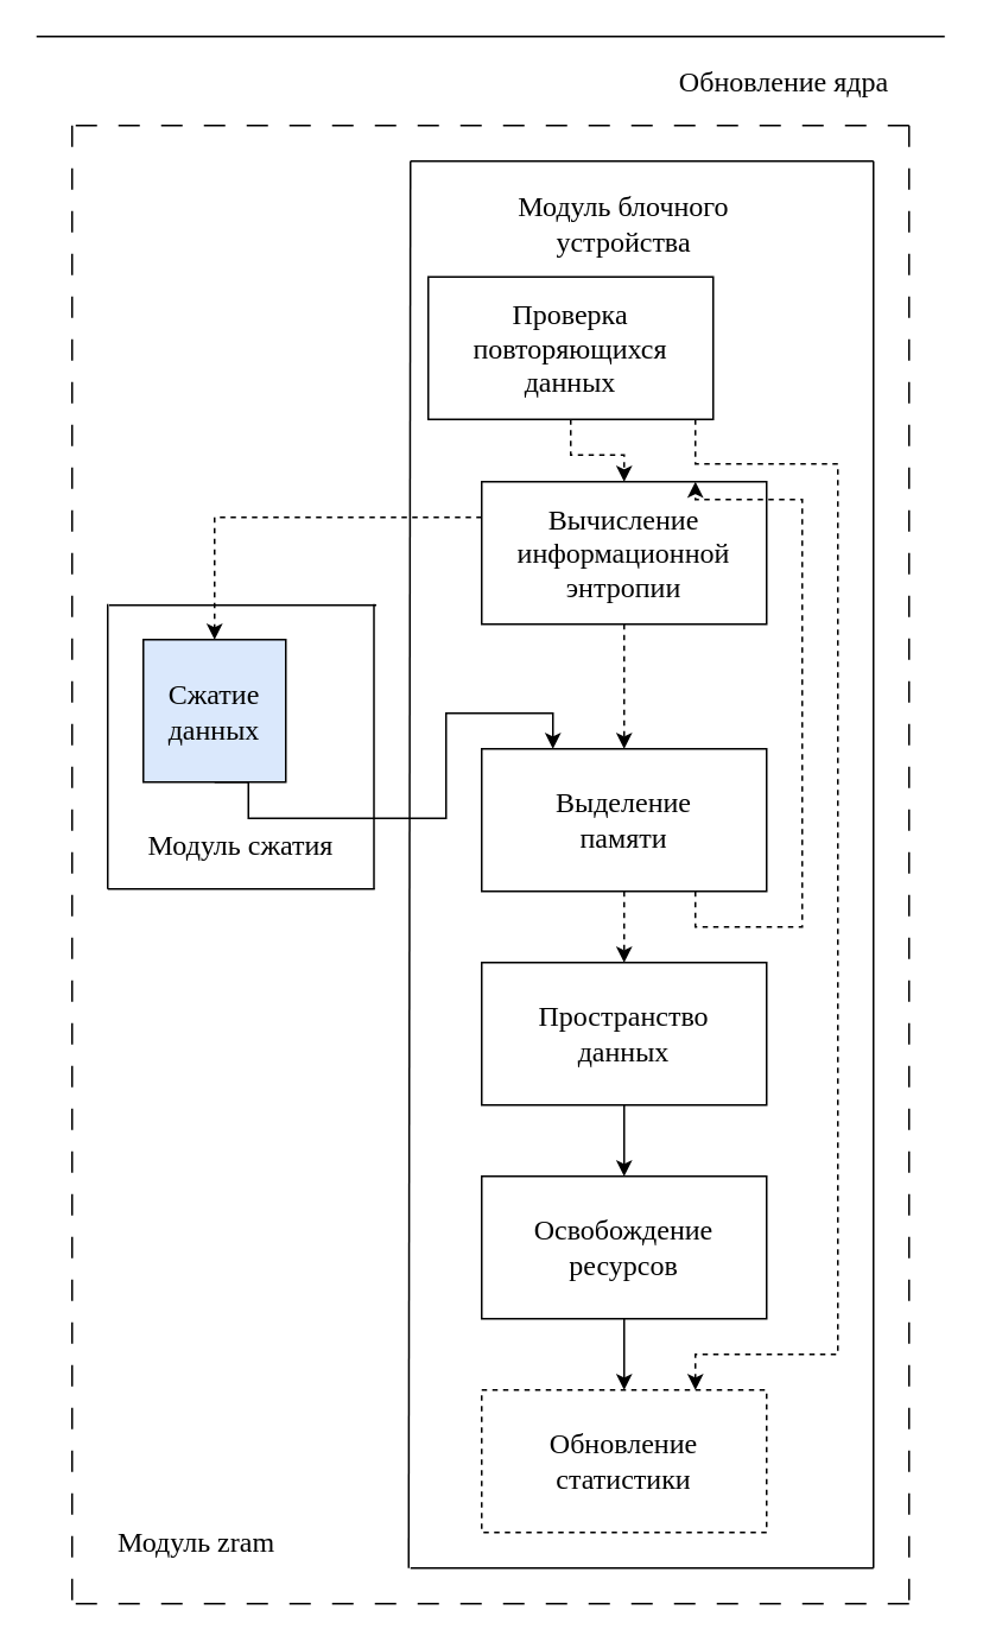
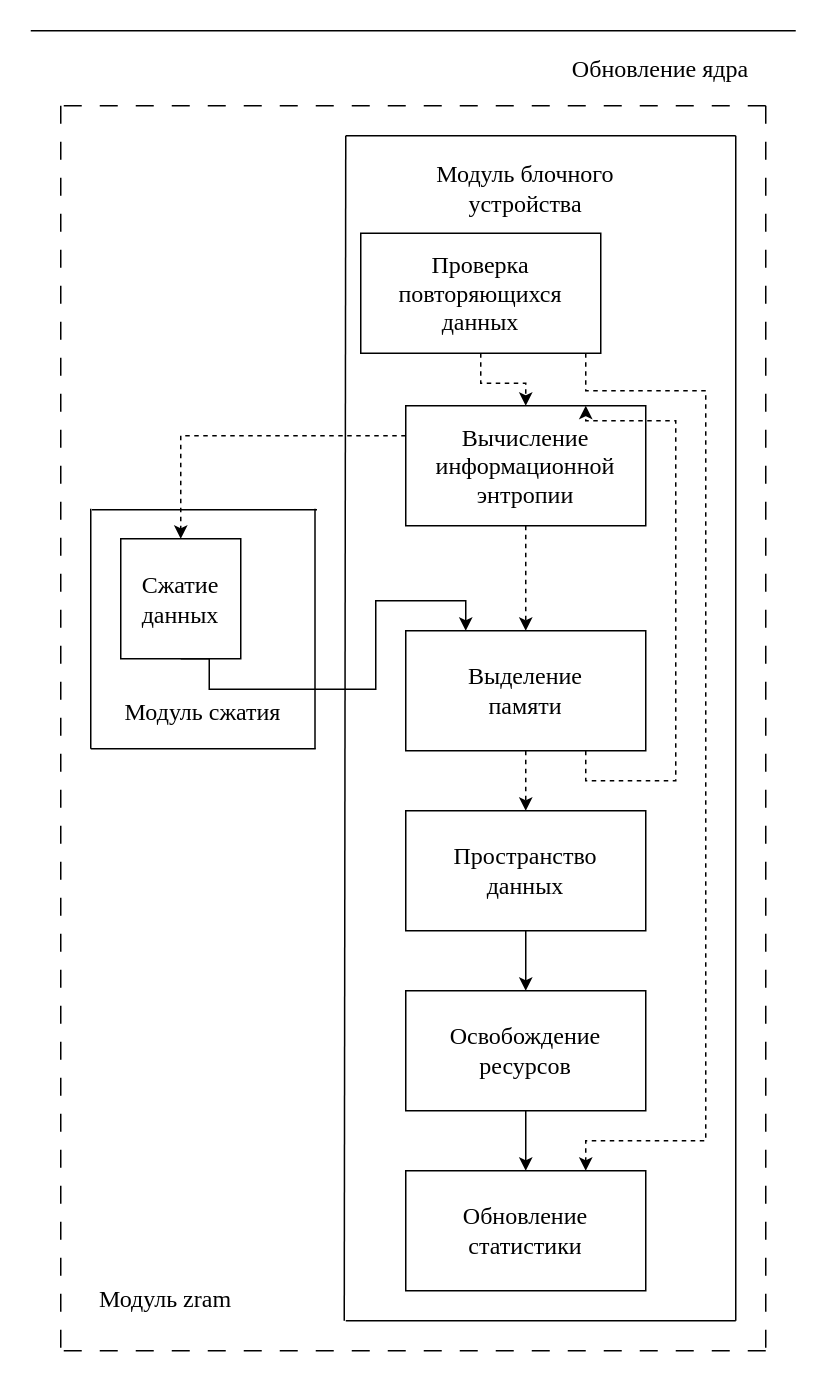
  <mxCell id="0" />
  <mxCell id="1" parent="0" />
  <mxCell id="2" value="Обновление ядра" style="text;html=1;strokeColor=none;fillColor=none;align=center;verticalAlign=middle;whiteSpace=wrap;rounded=0;fontFamily=Times New Roman;fontSize=16;" vertex="1" parent="1"><mxGeometry x="370" y="30" width="140" height="30" as="geometry" /></mxCell>
  <mxCell id="3" value="Модуль zram" style="text;html=1;strokeColor=none;fillColor=none;align=center;verticalAlign=middle;whiteSpace=wrap;rounded=0;fontFamily=Times New Roman;fontSize=16;" vertex="1" parent="1"><mxGeometry x="60" y="850" width="100" height="30" as="geometry" /></mxCell>
  <mxCell id="4" value="" style="endArrow=none;dashed=1;html=1;rounded=0;endSize=6;strokeWidth=1;dashPattern=12 12;" edge="1" parent="1"><mxGeometry width="50" height="50" relative="1" as="geometry"><mxPoint x="40" y="70" as="sourcePoint" /><mxPoint x="40" y="900" as="targetPoint" /></mxGeometry></mxCell>
  <mxCell id="5" value="" style="endArrow=none;dashed=1;html=1;rounded=0;endSize=6;strokeWidth=1;dashPattern=12 12;" edge="1" parent="1"><mxGeometry width="50" height="50" relative="1" as="geometry"><mxPoint x="510" y="70" as="sourcePoint" /><mxPoint x="40" y="70" as="targetPoint" /></mxGeometry></mxCell>
  <mxCell id="6" value="Модуль сжатия" style="text;html=1;strokeColor=none;fillColor=none;align=center;verticalAlign=middle;whiteSpace=wrap;rounded=0;fontFamily=Times New Roman;fontSize=16;" vertex="1" parent="1"><mxGeometry x="80" y="458.67" width="110" height="30" as="geometry" /></mxCell>
  <mxCell id="7" value="" style="endArrow=none;html=1;rounded=0;" edge="1" parent="1"><mxGeometry width="50" height="50" relative="1" as="geometry"><mxPoint x="60" y="498.67" as="sourcePoint" /><mxPoint x="60" y="338.67" as="targetPoint" /></mxGeometry></mxCell>
  <mxCell id="8" value="" style="endArrow=none;html=1;rounded=0;" edge="1" parent="1"><mxGeometry width="50" height="50" relative="1" as="geometry"><mxPoint x="210.83" y="339.33" as="sourcePoint" /><mxPoint x="60.83" y="339.33" as="targetPoint" /></mxGeometry></mxCell>
  <mxCell id="9" value="" style="endArrow=none;html=1;rounded=0;" edge="1" parent="1"><mxGeometry width="50" height="50" relative="1" as="geometry"><mxPoint x="210" y="498.67" as="sourcePoint" /><mxPoint x="60" y="498.67" as="targetPoint" /></mxGeometry></mxCell>
  <mxCell id="10" value="" style="endArrow=none;html=1;rounded=0;" edge="1" parent="1"><mxGeometry width="50" height="50" relative="1" as="geometry"><mxPoint x="209.5" y="498.67" as="sourcePoint" /><mxPoint x="209.5" y="338.67" as="targetPoint" /></mxGeometry></mxCell>
  <mxCell id="11" style="edgeStyle=orthogonalEdgeStyle;rounded=0;orthogonalLoop=1;jettySize=auto;html=1;exitX=0.5;exitY=1;exitDx=0;exitDy=0;entryX=0.5;entryY=0;entryDx=0;entryDy=0;dashed=1;" edge="1" parent="1" source="13" target="29"><mxGeometry relative="1" as="geometry" /></mxCell>
  <mxCell id="12" style="edgeStyle=orthogonalEdgeStyle;rounded=0;orthogonalLoop=1;jettySize=auto;html=1;exitX=0;exitY=0.25;exitDx=0;exitDy=0;entryX=0.5;entryY=0;entryDx=0;entryDy=0;dashed=1;" edge="1" parent="1" source="13" target="21"><mxGeometry relative="1" as="geometry" /></mxCell>
  <mxCell id="13" value="Вычисление информационной энтропии" style="rounded=0;whiteSpace=wrap;html=1;fontFamily=Times New Roman;fontSize=16;" vertex="1" parent="1"><mxGeometry x="270" y="270" width="160" height="80" as="geometry" /></mxCell>
  <mxCell id="14" value="Модуль блочного устройства" style="text;html=1;strokeColor=none;fillColor=none;align=center;verticalAlign=middle;whiteSpace=wrap;rounded=0;fontFamily=Times New Roman;fontSize=16;" vertex="1" parent="1"><mxGeometry x="265" y="110" width="170" height="30" as="geometry" /></mxCell>
  <mxCell id="15" value="" style="endArrow=none;html=1;rounded=0;" edge="1" parent="1"><mxGeometry width="50" height="50" relative="1" as="geometry"><mxPoint x="530" y="20" as="sourcePoint" /><mxPoint x="20" y="20" as="targetPoint" /></mxGeometry></mxCell>
  <mxCell id="16" value="" style="endArrow=none;html=1;rounded=0;" edge="1" parent="1"><mxGeometry width="50" height="50" relative="1" as="geometry"><mxPoint x="229" y="880" as="sourcePoint" /><mxPoint x="230" y="90" as="targetPoint" /></mxGeometry></mxCell>
  <mxCell id="17" style="edgeStyle=orthogonalEdgeStyle;rounded=0;orthogonalLoop=1;jettySize=auto;html=1;exitX=0.5;exitY=1;exitDx=0;exitDy=0;entryX=0.5;entryY=0;entryDx=0;entryDy=0;dashed=1;" edge="1" parent="1" source="19" target="13"><mxGeometry relative="1" as="geometry" /></mxCell>
  <mxCell id="18" style="edgeStyle=orthogonalEdgeStyle;rounded=0;orthogonalLoop=1;jettySize=auto;html=1;exitX=0.75;exitY=1;exitDx=0;exitDy=0;entryX=0.75;entryY=0;entryDx=0;entryDy=0;dashed=1;" edge="1" parent="1" source="19" target="24"><mxGeometry relative="1" as="geometry"><Array as="points"><mxPoint x="390" y="260" /><mxPoint x="470" y="260" /><mxPoint x="470" y="760" /><mxPoint x="390" y="760" /></Array></mxGeometry></mxCell>
  <mxCell id="19" value="Проверка повторяющихся&lt;br&gt;данных" style="rounded=0;whiteSpace=wrap;html=1;fontFamily=Times New Roman;fontSize=16;" vertex="1" parent="1"><mxGeometry x="240" y="155" width="160" height="80" as="geometry" /></mxCell>
  <mxCell id="20" style="edgeStyle=orthogonalEdgeStyle;rounded=0;orthogonalLoop=1;jettySize=auto;html=1;exitX=0.5;exitY=1;exitDx=0;exitDy=0;entryX=0.25;entryY=0;entryDx=0;entryDy=0;" edge="1" parent="1" source="21" target="29"><mxGeometry relative="1" as="geometry"><Array as="points"><mxPoint x="139" y="459" /><mxPoint x="250" y="459" /><mxPoint x="250" y="400" /><mxPoint x="310" y="400" /></Array></mxGeometry></mxCell>
- <mxCell id="21" value="Сжатие данных" style="rounded=0;whiteSpace=wrap;html=1;fontFamily=Times New Roman;fontSize=16;fillColor=#dae8fc;" vertex="1" parent="1"><mxGeometry x="80" y="358.67" width="80" height="80" as="geometry" /></mxCell>
+ <mxCell id="21" value="Сжатие данных" style="rounded=0;whiteSpace=wrap;html=1;fontFamily=Times New Roman;fontSize=16;" vertex="1" parent="1"><mxGeometry x="80" y="358.67" width="80" height="80" as="geometry" /></mxCell>
  <mxCell id="22" style="edgeStyle=orthogonalEdgeStyle;rounded=0;orthogonalLoop=1;jettySize=auto;html=1;exitX=0.5;exitY=1;exitDx=0;exitDy=0;entryX=0.5;entryY=0;entryDx=0;entryDy=0;" edge="1" parent="1" source="23" target="26"><mxGeometry relative="1" as="geometry" /></mxCell>
  <mxCell id="23" value="Пространство&lt;br&gt;данных" style="rounded=0;whiteSpace=wrap;html=1;fontFamily=Times New Roman;fontSize=16;" vertex="1" parent="1"><mxGeometry x="270" y="540" width="160" height="80" as="geometry" /></mxCell>
- <mxCell id="24" value="Обновление статистики" style="rounded=0;whiteSpace=wrap;html=1;fontFamily=Times New Roman;fontSize=16;dashed=1;" vertex="1" parent="1"><mxGeometry x="270" y="780" width="160" height="80" as="geometry" /></mxCell>
+ <mxCell id="24" value="Обновление статистики" style="rounded=0;whiteSpace=wrap;html=1;fontFamily=Times New Roman;fontSize=16;" vertex="1" parent="1"><mxGeometry x="270" y="780" width="160" height="80" as="geometry" /></mxCell>
  <mxCell id="25" style="edgeStyle=orthogonalEdgeStyle;rounded=0;orthogonalLoop=1;jettySize=auto;html=1;exitX=0.5;exitY=1;exitDx=0;exitDy=0;entryX=0.5;entryY=0;entryDx=0;entryDy=0;" edge="1" parent="1" source="26" target="24"><mxGeometry relative="1" as="geometry" /></mxCell>
  <mxCell id="26" value="Освобождение&lt;br&gt;ресурсов" style="rounded=0;whiteSpace=wrap;html=1;fontFamily=Times New Roman;fontSize=16;" vertex="1" parent="1"><mxGeometry x="270" y="660" width="160" height="80" as="geometry" /></mxCell>
  <mxCell id="27" style="edgeStyle=orthogonalEdgeStyle;rounded=0;orthogonalLoop=1;jettySize=auto;html=1;exitX=0.75;exitY=1;exitDx=0;exitDy=0;entryX=0.75;entryY=0;entryDx=0;entryDy=0;dashed=1;" edge="1" parent="1" source="29" target="13"><mxGeometry relative="1" as="geometry"><Array as="points"><mxPoint x="390" y="520" /><mxPoint x="450" y="520" /><mxPoint x="450" y="280" /><mxPoint x="390" y="280" /></Array></mxGeometry></mxCell>
  <mxCell id="28" style="edgeStyle=orthogonalEdgeStyle;rounded=0;orthogonalLoop=1;jettySize=auto;html=1;exitX=0.5;exitY=1;exitDx=0;exitDy=0;entryX=0.5;entryY=0;entryDx=0;entryDy=0;dashed=1;" edge="1" parent="1" source="29" target="23"><mxGeometry relative="1" as="geometry" /></mxCell>
  <mxCell id="29" value="Выделение &lt;br&gt;памяти" style="rounded=0;whiteSpace=wrap;html=1;fontFamily=Times New Roman;fontSize=16;" vertex="1" parent="1"><mxGeometry x="270" y="420" width="160" height="80" as="geometry" /></mxCell>
  <mxCell id="30" value="" style="endArrow=none;html=1;rounded=0;" edge="1" parent="1"><mxGeometry width="50" height="50" relative="1" as="geometry"><mxPoint x="490" y="880" as="sourcePoint" /><mxPoint x="490" y="90" as="targetPoint" /></mxGeometry></mxCell>
  <mxCell id="31" value="" style="endArrow=none;html=1;rounded=0;" edge="1" parent="1"><mxGeometry width="50" height="50" relative="1" as="geometry"><mxPoint x="490" y="90" as="sourcePoint" /><mxPoint x="230" y="90" as="targetPoint" /></mxGeometry></mxCell>
  <mxCell id="32" value="" style="endArrow=none;html=1;rounded=0;" edge="1" parent="1"><mxGeometry width="50" height="50" relative="1" as="geometry"><mxPoint x="490" y="880" as="sourcePoint" /><mxPoint x="230" y="880" as="targetPoint" /></mxGeometry></mxCell>
  <mxCell id="33" value="" style="endArrow=none;dashed=1;html=1;rounded=0;endSize=6;strokeWidth=1;dashPattern=12 12;" edge="1" parent="1"><mxGeometry width="50" height="50" relative="1" as="geometry"><mxPoint x="510" y="900" as="sourcePoint" /><mxPoint x="40" y="900" as="targetPoint" /></mxGeometry></mxCell>
  <mxCell id="34" value="" style="endArrow=none;dashed=1;html=1;rounded=0;endSize=6;strokeWidth=1;dashPattern=12 12;" edge="1" parent="1"><mxGeometry width="50" height="50" relative="1" as="geometry"><mxPoint x="510" y="70" as="sourcePoint" /><mxPoint x="510" y="900" as="targetPoint" /></mxGeometry></mxCell>
